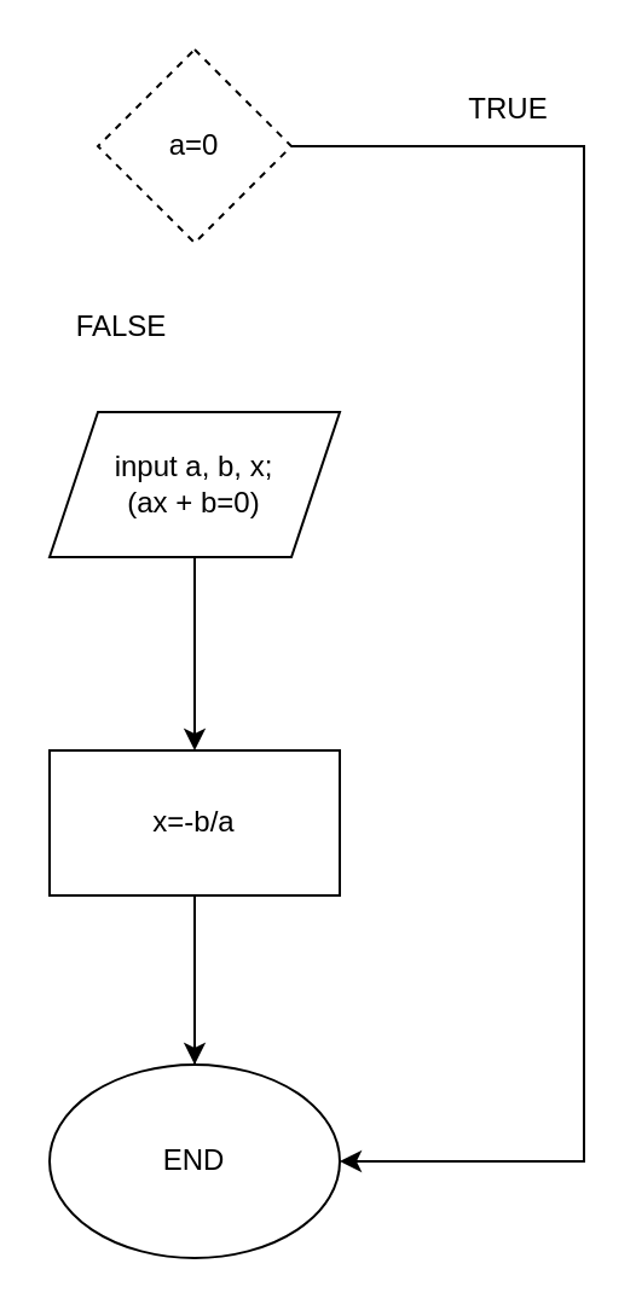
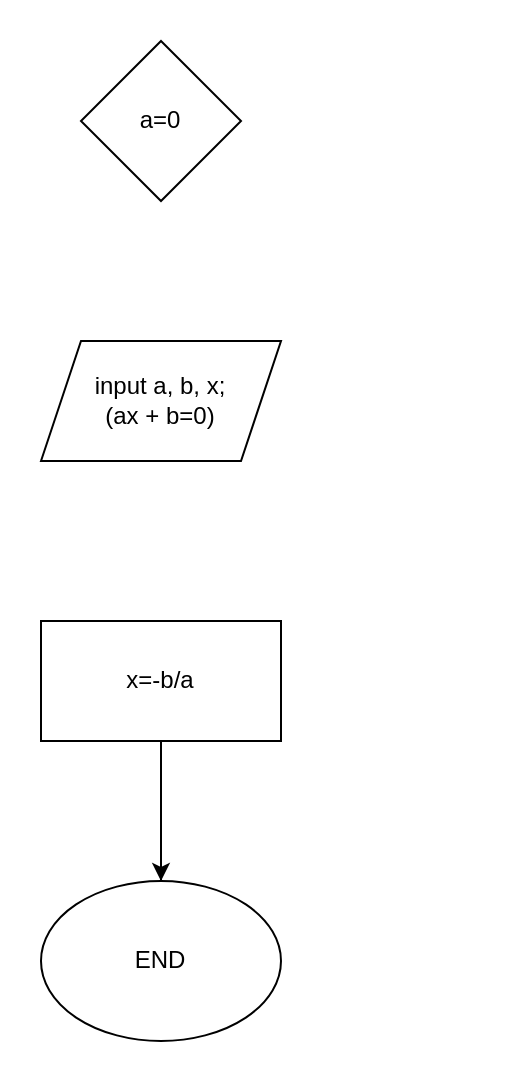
  <mxCell id="0" />
  <mxCell id="1" parent="0" />
- <mxCell id="2" value="" style="edgeStyle=orthogonalEdgeStyle;rounded=0;orthogonalLoop=1;jettySize=auto;html=1;" edge="1" parent="1" source="3" target="5"><mxGeometry relative="1" as="geometry" /></mxCell>
  <mxCell id="3" value="input a, b, x;&lt;div&gt;(ax + b=0)&lt;/div&gt;" style="shape=parallelogram;perimeter=parallelogramPerimeter;whiteSpace=wrap;html=1;fixedSize=1;" vertex="1" parent="1"><mxGeometry x="20" y="170" width="120" height="60" as="geometry" /></mxCell>
  <mxCell id="4" value="" style="edgeStyle=orthogonalEdgeStyle;rounded=0;orthogonalLoop=1;jettySize=auto;html=1;" edge="1" parent="1" source="7"><mxGeometry relative="1" as="geometry"><mxPoint x="80" y="440" as="targetPoint" /></mxGeometry></mxCell>
  <mxCell id="5" value="x=-b/a" style="whiteSpace=wrap;html=1;" vertex="1" parent="1"><mxGeometry x="20" y="310" width="120" height="60" as="geometry" /></mxCell>
  <mxCell id="6" value="" style="edgeStyle=orthogonalEdgeStyle;rounded=0;orthogonalLoop=1;jettySize=auto;html=1;endArrow=none;" edge="1" parent="1" source="5" target="7"><mxGeometry relative="1" as="geometry"><mxPoint x="80" y="370" as="sourcePoint" /><mxPoint x="80" y="440" as="targetPoint" /></mxGeometry></mxCell>
  <mxCell id="7" value="END" style="ellipse;whiteSpace=wrap;html=1;" vertex="1" parent="1"><mxGeometry x="20" y="440" width="120" height="80" as="geometry" /></mxCell>
- <mxCell id="8" style="edgeStyle=orthogonalEdgeStyle;rounded=0;orthogonalLoop=1;jettySize=auto;html=1;entryX=1;entryY=0.5;entryDx=0;entryDy=0;" edge="1" parent="1" source="9" target="7"><mxGeometry relative="1" as="geometry"><mxPoint x="240" y="490" as="targetPoint" /><Array as="points"><mxPoint x="241" y="60" /><mxPoint x="241" y="480" /></Array></mxGeometry></mxCell>
- <mxCell id="9" value="a=0" style="rhombus;whiteSpace=wrap;html=1;dashed=1;" vertex="1" parent="1"><mxGeometry x="40" y="20" width="80" height="80" as="geometry" /></mxCell>
- <mxCell id="10" value="FALSE" style="text;html=1;align=center;verticalAlign=middle;whiteSpace=wrap;rounded=0;" vertex="1" parent="1"><mxGeometry x="20" y="120" width="60" height="30" as="geometry" /></mxCell>
- <mxCell id="11" value="TRUE" style="text;html=1;align=center;verticalAlign=middle;whiteSpace=wrap;rounded=0;" vertex="1" parent="1"><mxGeometry x="180" y="30" width="60" height="30" as="geometry" /></mxCell>
+ <mxCell id="9" value="a=0" style="rhombus;whiteSpace=wrap;html=1;" vertex="1" parent="1"><mxGeometry x="40" y="20" width="80" height="80" as="geometry" /></mxCell>
